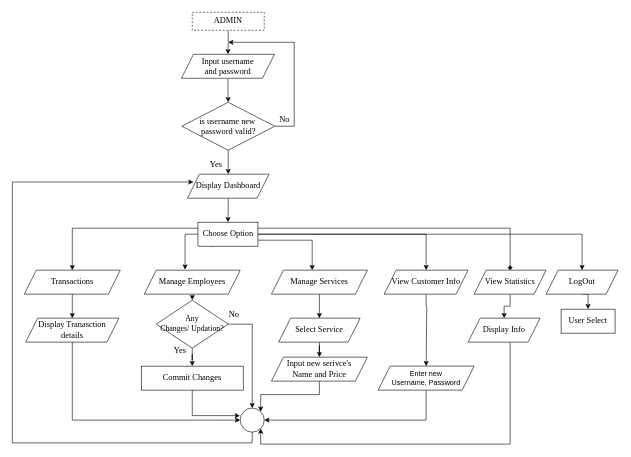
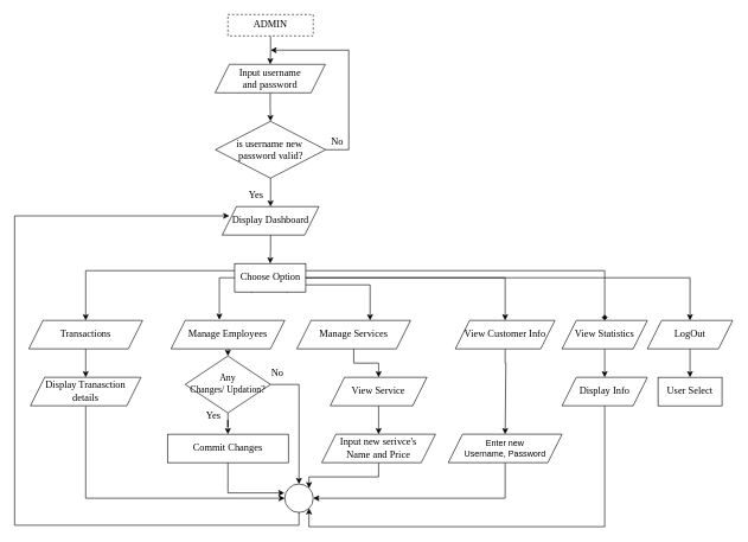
  <mxCell id="0" />
  <mxCell id="1" parent="0" />
  <mxCell id="2" style="edgeStyle=orthogonalEdgeStyle;rounded=0;orthogonalLoop=1;jettySize=auto;html=1;exitX=0.5;exitY=1;exitDx=0;exitDy=0;" parent="1" source="3" target="5" edge="1"><mxGeometry relative="1" as="geometry" /></mxCell>
  <mxCell id="3" value="ADMIN" style="rounded=0;whiteSpace=wrap;html=1;strokeWidth=1;fontSize=14;fontStyle=0;fontFamily=Times New Roman;horizontal=1;dashed=1;" parent="1" vertex="1"><mxGeometry x="320" y="20" width="120" height="30" as="geometry" /></mxCell>
  <mxCell id="4" style="edgeStyle=orthogonalEdgeStyle;rounded=0;orthogonalLoop=1;jettySize=auto;html=1;exitX=0.5;exitY=1;exitDx=0;exitDy=0;entryX=0.5;entryY=0;entryDx=0;entryDy=0;strokeWidth=1;fontSize=14;fontStyle=0;fontFamily=Times New Roman;horizontal=1;" parent="1" source="5" target="8" edge="1"><mxGeometry relative="1" as="geometry" /></mxCell>
  <mxCell id="5" value="Input username&lt;br&gt;and password" style="shape=parallelogram;perimeter=parallelogramPerimeter;whiteSpace=wrap;html=1;fixedSize=1;strokeWidth=1;fontSize=14;fontStyle=0;fontFamily=Times New Roman;horizontal=1;" parent="1" vertex="1"><mxGeometry x="302" y="90" width="155" height="40" as="geometry" /></mxCell>
  <mxCell id="6" style="edgeStyle=orthogonalEdgeStyle;rounded=0;orthogonalLoop=1;jettySize=auto;html=1;exitX=0.5;exitY=1;exitDx=0;exitDy=0;" parent="1" source="8" target="12" edge="1"><mxGeometry relative="1" as="geometry" /></mxCell>
  <mxCell id="7" style="edgeStyle=orthogonalEdgeStyle;rounded=0;orthogonalLoop=1;jettySize=auto;html=1;exitX=1;exitY=0.5;exitDx=0;exitDy=0;" parent="1" source="8" edge="1"><mxGeometry relative="1" as="geometry"><mxPoint x="380" y="70" as="targetPoint" /><Array as="points"><mxPoint x="490" y="210" /><mxPoint x="490" y="70" /></Array></mxGeometry></mxCell>
  <mxCell id="8" value="is username new&amp;nbsp;&lt;br&gt;password valid?" style="rhombus;whiteSpace=wrap;html=1;strokeWidth=1;fontSize=14;fontStyle=0;fontFamily=Times New Roman;horizontal=1;" parent="1" vertex="1"><mxGeometry x="302.5" y="170" width="155" height="80" as="geometry" /></mxCell>
  <mxCell id="9" value="&lt;span style=&quot;font-size: 14px;&quot;&gt;Yes&lt;/span&gt;" style="text;html=1;align=center;verticalAlign=middle;whiteSpace=wrap;rounded=0;fontSize=14;strokeWidth=1;fontStyle=0;fontFamily=Times New Roman;horizontal=1;" parent="1" vertex="1"><mxGeometry x="330" y="259" width="60" height="30" as="geometry" /></mxCell>
  <mxCell id="10" value="&lt;span style=&quot;font-size: 14px;&quot;&gt;No&lt;/span&gt;" style="text;html=1;align=center;verticalAlign=middle;whiteSpace=wrap;rounded=0;strokeWidth=1;fontSize=14;fontStyle=0;fontFamily=Times New Roman;horizontal=1;" parent="1" vertex="1"><mxGeometry x="444" y="184" width="60" height="30" as="geometry" /></mxCell>
  <mxCell id="11" style="edgeStyle=orthogonalEdgeStyle;rounded=0;orthogonalLoop=1;jettySize=auto;html=1;exitX=0.5;exitY=1;exitDx=0;exitDy=0;entryX=0.5;entryY=0;entryDx=0;entryDy=0;" parent="1" source="12" target="19" edge="1"><mxGeometry relative="1" as="geometry" /></mxCell>
  <mxCell id="12" value="Display Dashboard" style="shape=parallelogram;perimeter=parallelogramPerimeter;whiteSpace=wrap;html=1;fixedSize=1;strokeWidth=1;fontSize=14;fontStyle=0;fontFamily=Times New Roman;horizontal=1;" parent="1" vertex="1"><mxGeometry x="312" y="290" width="136" height="40" as="geometry" /></mxCell>
  <mxCell id="13" style="edgeStyle=orthogonalEdgeStyle;rounded=0;orthogonalLoop=1;jettySize=auto;html=1;exitX=0;exitY=0.25;exitDx=0;exitDy=0;entryX=0.5;entryY=0;entryDx=0;entryDy=0;" parent="1" source="19" target="20" edge="1"><mxGeometry relative="1" as="geometry" /></mxCell>
  <mxCell id="14" style="edgeStyle=orthogonalEdgeStyle;rounded=0;orthogonalLoop=1;jettySize=auto;html=1;exitX=0;exitY=0.5;exitDx=0;exitDy=0;entryX=0.425;entryY=-0.025;entryDx=0;entryDy=0;entryPerimeter=0;" parent="1" source="19" target="22" edge="1"><mxGeometry relative="1" as="geometry" /></mxCell>
  <mxCell id="15" style="edgeStyle=orthogonalEdgeStyle;rounded=0;orthogonalLoop=1;jettySize=auto;html=1;exitX=0.25;exitY=1;exitDx=0;exitDy=0;" parent="1" source="19" target="24" edge="1"><mxGeometry relative="1" as="geometry"><Array as="points"><mxPoint x="353" y="400" /><mxPoint x="520" y="400" /></Array></mxGeometry></mxCell>
  <mxCell id="16" style="edgeStyle=orthogonalEdgeStyle;rounded=0;orthogonalLoop=1;jettySize=auto;html=1;exitX=0.75;exitY=1;exitDx=0;exitDy=0;" parent="1" source="19" target="26" edge="1"><mxGeometry relative="1" as="geometry"><Array as="points"><mxPoint x="403" y="390" /><mxPoint x="710" y="390" /></Array></mxGeometry></mxCell>
  <mxCell id="17" style="edgeStyle=orthogonalEdgeStyle;rounded=0;orthogonalLoop=1;jettySize=auto;html=1;exitX=1;exitY=0.25;exitDx=0;exitDy=0;entryX=0.5;entryY=0;entryDx=0;entryDy=0;endArrow=diamond;" parent="1" source="19" target="28" edge="1"><mxGeometry relative="1" as="geometry" /></mxCell>
  <mxCell id="18" style="edgeStyle=orthogonalEdgeStyle;rounded=0;orthogonalLoop=1;jettySize=auto;html=1;exitX=1;exitY=0.5;exitDx=0;exitDy=0;entryX=0.5;entryY=0;entryDx=0;entryDy=0;" edge="1" parent="1" source="19" target="50"><mxGeometry relative="1" as="geometry" /></mxCell>
  <mxCell id="19" value="Choose Option" style="rounded=0;whiteSpace=wrap;html=1;strokeWidth=1;fontSize=14;fontStyle=0;fontFamily=Times New Roman;horizontal=1;" parent="1" vertex="1"><mxGeometry x="329.5" y="370" width="100" height="40" as="geometry" /></mxCell>
  <mxCell id="20" value="Transactions" style="shape=parallelogram;perimeter=parallelogramPerimeter;whiteSpace=wrap;html=1;fixedSize=1;strokeWidth=1;fontSize=14;fontStyle=0;fontFamily=Times New Roman;horizontal=1;" parent="1" vertex="1"><mxGeometry x="40" y="450" width="160" height="40" as="geometry" /></mxCell>
  <mxCell id="21" style="edgeStyle=orthogonalEdgeStyle;rounded=0;orthogonalLoop=1;jettySize=auto;html=1;exitX=0.5;exitY=1;exitDx=0;exitDy=0;entryX=0.5;entryY=0;entryDx=0;entryDy=0;entryPerimeter=0;" parent="1" source="22" target="34" edge="1"><mxGeometry relative="1" as="geometry" /></mxCell>
  <mxCell id="22" value="Manage Employees" style="shape=parallelogram;perimeter=parallelogramPerimeter;whiteSpace=wrap;html=1;fixedSize=1;strokeWidth=1;fontSize=14;fontStyle=0;fontFamily=Times New Roman;horizontal=1;" parent="1" vertex="1"><mxGeometry x="240" y="450" width="160" height="40" as="geometry" /></mxCell>
  <mxCell id="23" style="edgeStyle=orthogonalEdgeStyle;rounded=0;orthogonalLoop=1;jettySize=auto;html=1;exitX=0.5;exitY=1;exitDx=0;exitDy=0;" parent="1" source="24" target="38" edge="1"><mxGeometry relative="1" as="geometry" /></mxCell>
- <mxCell id="24" value="Manage Services" style="shape=parallelogram;perimeter=parallelogramPerimeter;whiteSpace=wrap;html=1;fixedSize=1;strokeWidth=1;fontSize=14;fontStyle=0;fontFamily=Times New Roman;horizontal=1;" parent="1" vertex="1"><mxGeometry x="452" y="450" width="160" height="40" as="geometry" /></mxCell>
+ <mxCell id="24" value="Manage Services" style="shape=parallelogram;perimeter=parallelogramPerimeter;whiteSpace=wrap;html=1;fixedSize=1;strokeWidth=1;fontSize=14;fontStyle=0;fontFamily=Times New Roman;horizontal=1;" parent="1" vertex="1"><mxGeometry x="417" y="450" width="160" height="40" as="geometry" /></mxCell>
  <mxCell id="25" style="edgeStyle=orthogonalEdgeStyle;rounded=0;orthogonalLoop=1;jettySize=auto;html=1;exitX=0.5;exitY=1;exitDx=0;exitDy=0;entryX=0.5;entryY=0;entryDx=0;entryDy=0;" parent="1" source="26" target="46" edge="1"><mxGeometry relative="1" as="geometry"><mxPoint x="710" y="530" as="targetPoint" /><Array as="points"><mxPoint x="710" y="510" /><mxPoint x="711" y="610" /></Array></mxGeometry></mxCell>
  <mxCell id="26" value="View Customer Info" style="shape=parallelogram;perimeter=parallelogramPerimeter;whiteSpace=wrap;html=1;fixedSize=1;strokeWidth=1;fontSize=14;fontStyle=0;fontFamily=Times New Roman;horizontal=1;" parent="1" vertex="1"><mxGeometry x="640" y="450" width="140" height="40" as="geometry" /></mxCell>
  <mxCell id="27" value="" style="edgeStyle=orthogonalEdgeStyle;rounded=0;orthogonalLoop=1;jettySize=auto;html=1;" edge="1" parent="1" source="28" target="48"><mxGeometry relative="1" as="geometry" /></mxCell>
  <mxCell id="28" value="View Statistics" style="shape=parallelogram;perimeter=parallelogramPerimeter;whiteSpace=wrap;html=1;fixedSize=1;strokeWidth=1;fontSize=14;fontStyle=0;fontFamily=Times New Roman;horizontal=1;" parent="1" vertex="1"><mxGeometry x="790" y="450" width="120" height="40" as="geometry" /></mxCell>
  <mxCell id="29" style="edgeStyle=orthogonalEdgeStyle;rounded=0;orthogonalLoop=1;jettySize=auto;html=1;entryX=0.5;entryY=0;entryDx=0;entryDy=0;" parent="1" source="20" target="31" edge="1"><mxGeometry relative="1" as="geometry" /></mxCell>
  <mxCell id="30" style="edgeStyle=orthogonalEdgeStyle;rounded=0;orthogonalLoop=1;jettySize=auto;html=1;exitX=0.5;exitY=1;exitDx=0;exitDy=0;entryX=0;entryY=0.5;entryDx=0;entryDy=0;" parent="1" source="31" target="44" edge="1"><mxGeometry relative="1" as="geometry" /></mxCell>
  <mxCell id="31" value="Display Tranasction&lt;br style=&quot;font-size: 14px;&quot;&gt;details" style="shape=parallelogram;perimeter=parallelogramPerimeter;whiteSpace=wrap;html=1;fixedSize=1;strokeWidth=1;fontSize=14;fontStyle=0;fontFamily=Times New Roman;horizontal=1;" parent="1" vertex="1"><mxGeometry x="42.25" y="530" width="155.5" height="40" as="geometry" /></mxCell>
  <mxCell id="32" style="edgeStyle=orthogonalEdgeStyle;rounded=0;orthogonalLoop=1;jettySize=auto;html=1;exitX=0.5;exitY=1;exitDx=0;exitDy=0;exitPerimeter=0;" parent="1" source="34" target="36" edge="1"><mxGeometry relative="1" as="geometry" /></mxCell>
  <mxCell id="33" style="edgeStyle=orthogonalEdgeStyle;rounded=0;orthogonalLoop=1;jettySize=auto;html=1;exitX=1;exitY=0.5;exitDx=0;exitDy=0;exitPerimeter=0;entryX=0.5;entryY=0;entryDx=0;entryDy=0;" parent="1" source="34" target="44" edge="1"><mxGeometry relative="1" as="geometry"><mxPoint x="430" y="680" as="targetPoint" /></mxGeometry></mxCell>
  <mxCell id="34" value="&lt;div style=&quot;font-size: 13px;&quot;&gt;&lt;font style=&quot;font-size: 13px;&quot;&gt;Any&lt;/font&gt;&lt;/div&gt;&lt;font style=&quot;font-size: 13px;&quot;&gt;Changes/ Updation?&lt;/font&gt;" style="strokeWidth=1;html=1;shape=mxgraph.flowchart.decision;whiteSpace=wrap;fontSize=14;fontStyle=0;fontFamily=Times New Roman;horizontal=1;align=center;" parent="1" vertex="1"><mxGeometry x="260" y="500" width="120" height="80" as="geometry" /></mxCell>
  <mxCell id="35" style="edgeStyle=orthogonalEdgeStyle;rounded=0;orthogonalLoop=1;jettySize=auto;html=1;exitX=0.5;exitY=1;exitDx=0;exitDy=0;entryX=-0.012;entryY=0.313;entryDx=0;entryDy=0;entryPerimeter=0;" parent="1" source="36" target="44" edge="1"><mxGeometry relative="1" as="geometry" /></mxCell>
  <mxCell id="36" value="Commit Changes" style="whiteSpace=wrap;html=1;strokeWidth=1;fontSize=14;fontStyle=0;fontFamily=Times New Roman;horizontal=1;" parent="1" vertex="1"><mxGeometry x="235" y="610" width="170" height="40" as="geometry" /></mxCell>
  <mxCell id="37" value="" style="edgeStyle=orthogonalEdgeStyle;rounded=0;orthogonalLoop=1;jettySize=auto;html=1;" parent="1" source="38" target="40" edge="1"><mxGeometry relative="1" as="geometry" /></mxCell>
- <mxCell id="38" value="Select Service" style="shape=parallelogram;perimeter=parallelogramPerimeter;whiteSpace=wrap;html=1;fixedSize=1;strokeWidth=1;fontSize=14;fontStyle=0;fontFamily=Times New Roman;horizontal=1;" parent="1" vertex="1"><mxGeometry x="464" y="530" width="136" height="40" as="geometry" /></mxCell>
+ <mxCell id="38" value="View Service" style="shape=parallelogram;perimeter=parallelogramPerimeter;whiteSpace=wrap;html=1;fixedSize=1;strokeWidth=1;fontSize=14;fontStyle=0;fontFamily=Times New Roman;horizontal=1;" parent="1" vertex="1"><mxGeometry x="464" y="530" width="136" height="40" as="geometry" /></mxCell>
  <mxCell id="39" style="edgeStyle=orthogonalEdgeStyle;rounded=0;orthogonalLoop=1;jettySize=auto;html=1;exitX=0.5;exitY=1;exitDx=0;exitDy=0;entryX=1;entryY=0;entryDx=0;entryDy=0;" parent="1" source="40" target="44" edge="1"><mxGeometry relative="1" as="geometry" /></mxCell>
- <mxCell id="40" value="Input new serivce's&lt;br&gt;Name and Price" style="shape=parallelogram;perimeter=parallelogramPerimeter;whiteSpace=wrap;html=1;fixedSize=1;strokeWidth=1;fontSize=14;fontStyle=0;fontFamily=Times New Roman;horizontal=1;" parent="1" vertex="1"><mxGeometry x="452" y="595" width="160" height="40" as="geometry" /></mxCell>
+ <mxCell id="40" value="Input new serivce's&lt;br&gt;Name and Price" style="shape=parallelogram;perimeter=parallelogramPerimeter;whiteSpace=wrap;html=1;fixedSize=1;strokeWidth=1;fontSize=14;fontStyle=0;fontFamily=Times New Roman;horizontal=1;" parent="1" vertex="1"><mxGeometry x="452" y="610" width="160" height="40" as="geometry" /></mxCell>
  <mxCell id="41" value="&lt;span style=&quot;font-size: 14px;&quot;&gt;Yes&lt;/span&gt;" style="text;html=1;align=center;verticalAlign=middle;whiteSpace=wrap;rounded=0;fontSize=14;strokeWidth=1;fontStyle=0;fontFamily=Times New Roman;horizontal=1;" parent="1" vertex="1"><mxGeometry x="270" y="570" width="60" height="30" as="geometry" /></mxCell>
  <mxCell id="42" value="&lt;span style=&quot;font-size: 14px;&quot;&gt;No&lt;/span&gt;" style="text;html=1;align=center;verticalAlign=middle;whiteSpace=wrap;rounded=0;strokeWidth=1;fontSize=14;fontStyle=0;fontFamily=Times New Roman;horizontal=1;" parent="1" vertex="1"><mxGeometry x="360" y="510" width="60" height="30" as="geometry" /></mxCell>
  <mxCell id="43" style="edgeStyle=orthogonalEdgeStyle;rounded=0;orthogonalLoop=1;jettySize=auto;html=1;exitX=0.5;exitY=1;exitDx=0;exitDy=0;entryX=0;entryY=0.5;entryDx=0;entryDy=0;" parent="1" edge="1"><mxGeometry relative="1" as="geometry"><mxPoint x="420" y="718" as="sourcePoint" /><mxPoint x="322" y="303" as="targetPoint" /><Array as="points"><mxPoint x="420" y="738" /><mxPoint x="20" y="738" /><mxPoint x="20" y="303" /></Array></mxGeometry></mxCell>
  <mxCell id="44" value="" style="ellipse;whiteSpace=wrap;html=1;aspect=fixed;" parent="1" vertex="1"><mxGeometry x="400" y="680" width="40" height="40" as="geometry" /></mxCell>
  <mxCell id="45" style="edgeStyle=orthogonalEdgeStyle;rounded=0;orthogonalLoop=1;jettySize=auto;html=1;exitX=0.5;exitY=1;exitDx=0;exitDy=0;entryX=1;entryY=0.5;entryDx=0;entryDy=0;" parent="1" source="46" target="44" edge="1"><mxGeometry relative="1" as="geometry" /></mxCell>
  <mxCell id="46" value="Enter new &lt;br&gt;Username, Password" style="shape=parallelogram;perimeter=parallelogramPerimeter;whiteSpace=wrap;html=1;fixedSize=1;" parent="1" vertex="1"><mxGeometry x="630" y="610" width="160" height="40" as="geometry" /></mxCell>
  <mxCell id="47" style="edgeStyle=orthogonalEdgeStyle;rounded=0;orthogonalLoop=1;jettySize=auto;html=1;entryX=1;entryY=1;entryDx=0;entryDy=0;" edge="1" parent="1" source="48" target="44"><mxGeometry relative="1" as="geometry"><Array as="points"><mxPoint x="850" y="740" /><mxPoint x="434" y="740" /></Array></mxGeometry></mxCell>
- <mxCell id="48" value="Display Info" style="shape=parallelogram;perimeter=parallelogramPerimeter;whiteSpace=wrap;html=1;fixedSize=1;strokeWidth=1;fontSize=14;fontStyle=0;fontFamily=Times New Roman;horizontal=1;" vertex="1" parent="1"><mxGeometry x="780" y="530" width="120" height="40" as="geometry" /></mxCell>
+ <mxCell id="48" value="Display Info" style="shape=parallelogram;perimeter=parallelogramPerimeter;whiteSpace=wrap;html=1;fixedSize=1;strokeWidth=1;fontSize=14;fontStyle=0;fontFamily=Times New Roman;horizontal=1;" vertex="1" parent="1"><mxGeometry x="790" y="530" width="120" height="40" as="geometry" /></mxCell>
  <mxCell id="49" style="edgeStyle=orthogonalEdgeStyle;rounded=0;orthogonalLoop=1;jettySize=auto;html=1;exitX=0.5;exitY=1;exitDx=0;exitDy=0;entryX=0.5;entryY=0;entryDx=0;entryDy=0;" edge="1" parent="1" source="50" target="51"><mxGeometry relative="1" as="geometry" /></mxCell>
  <mxCell id="50" value="LogOut" style="shape=parallelogram;perimeter=parallelogramPerimeter;whiteSpace=wrap;html=1;fixedSize=1;strokeWidth=1;fontSize=14;fontStyle=0;fontFamily=Times New Roman;horizontal=1;" vertex="1" parent="1"><mxGeometry x="910" y="450" width="120" height="40" as="geometry" /></mxCell>
- <mxCell id="51" value="User Select" style="whiteSpace=wrap;html=1;strokeWidth=1;fontSize=14;fontStyle=0;fontFamily=Times New Roman;horizontal=1;" vertex="1" parent="1"><mxGeometry x="935" y="515" width="90" height="40" as="geometry" /></mxCell>
+ <mxCell id="51" value="User Select" style="whiteSpace=wrap;html=1;strokeWidth=1;fontSize=14;fontStyle=0;fontFamily=Times New Roman;horizontal=1;" vertex="1" parent="1"><mxGeometry x="925" y="530" width="90" height="40" as="geometry" /></mxCell>
